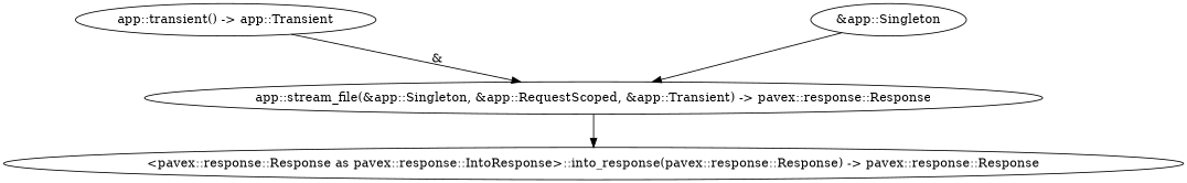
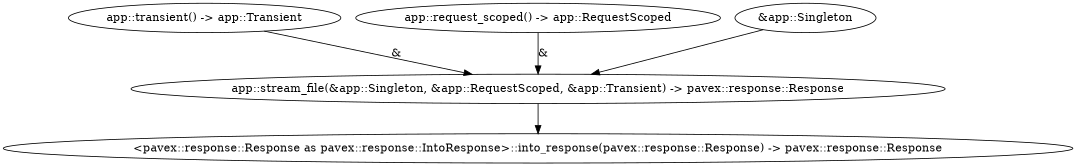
  digraph {
    n1 [label="app::stream_file(&app::Singleton, &app::RequestScoped, &app::Transient) -> pavex::response::Response"]
    n2 [label="<pavex::response::Response as pavex::response::IntoResponse>::into_response(pavex::response::Response) -> pavex::response::Response"]
    n3 [label="app::transient() -> app::Transient"]
+   n4 [label="app::request_scoped() -> app::RequestScoped"]
    n5 [label="&app::Singleton"]
    n1 -> n2
    n3 -> n1 [label="&"]
+   n4 -> n1 [label="&"]
    n5 -> n1
  }
